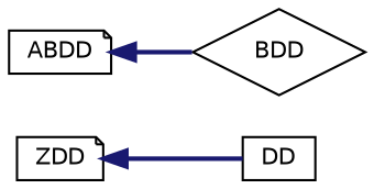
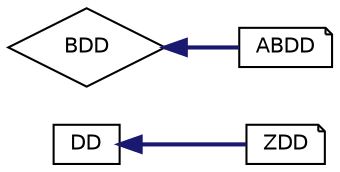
  digraph {
    rankdir=LR
    node [color=black fillcolor=white fontname=Helvetica fontsize=10 shape=note style=filled]
    edge [color=midnightblue dir=back fontname=Helvetica fontsize=10 labelfontname=Helvetica labelfontsize=10 style=bold]
    n1 [height=0.2 label=DD shape=box width=0.4]
    n2 [height=0.2 label=ZDD width=0.4]
    n3 [height=0.2 label=ABDD width=0.4]
    n4 [height=0.2 label=BDD shape=diamond width=0.4]
-   n2 -> n1
-   n3 -> n4
+   n1 -> n2
+   n4 -> n3
  }
